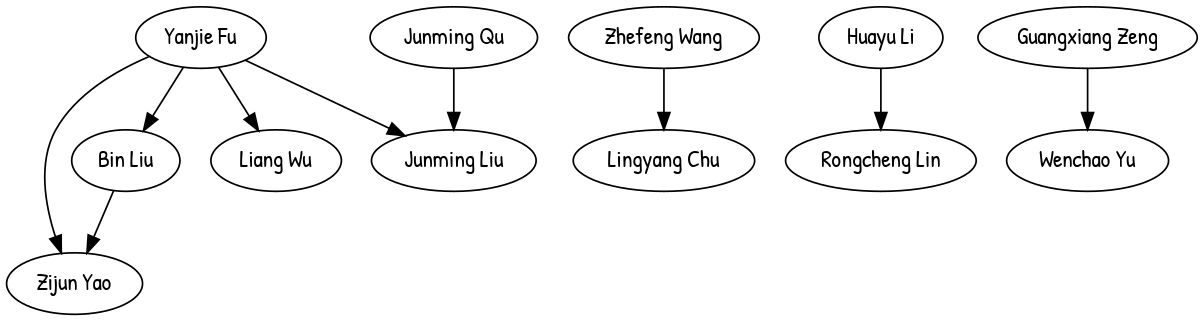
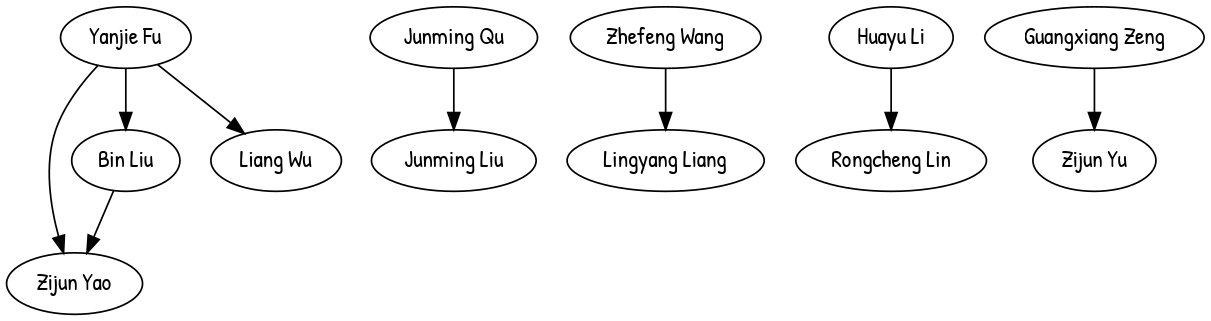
  strict digraph {
    fontname="Patrick Hand"
    node [fontname="Patrick Hand"]
    edge [fontname="Patrick Hand"]
    "Yanjie Fu"
    "Zijun Yao"
    "Bin Liu"
    "Junming Liu"
    "Liang Wu"
    "Zhefeng Wang"
-   "Lingyang Chu"
+   "Lingyang Chu" [label="Lingyang Liang"]
    "Huayu Li"
    "Rongcheng Lin"
    n10 [label="Junming Qu"]
    "Guangxiang Zeng"
-   "Wenchao Yu"
+   "Wenchao Yu" [label="Zijun Yu"]
    "Yanjie Fu" -> "Zijun Yao"
    "Yanjie Fu" -> "Bin Liu"
-   "Yanjie Fu" -> "Junming Liu"
    "Yanjie Fu" -> "Liang Wu"
    "Bin Liu" -> "Zijun Yao"
    "Zhefeng Wang" -> "Lingyang Chu"
    "Huayu Li" -> "Rongcheng Lin"
    n10 -> "Junming Liu"
    "Guangxiang Zeng" -> "Wenchao Yu"
  }
